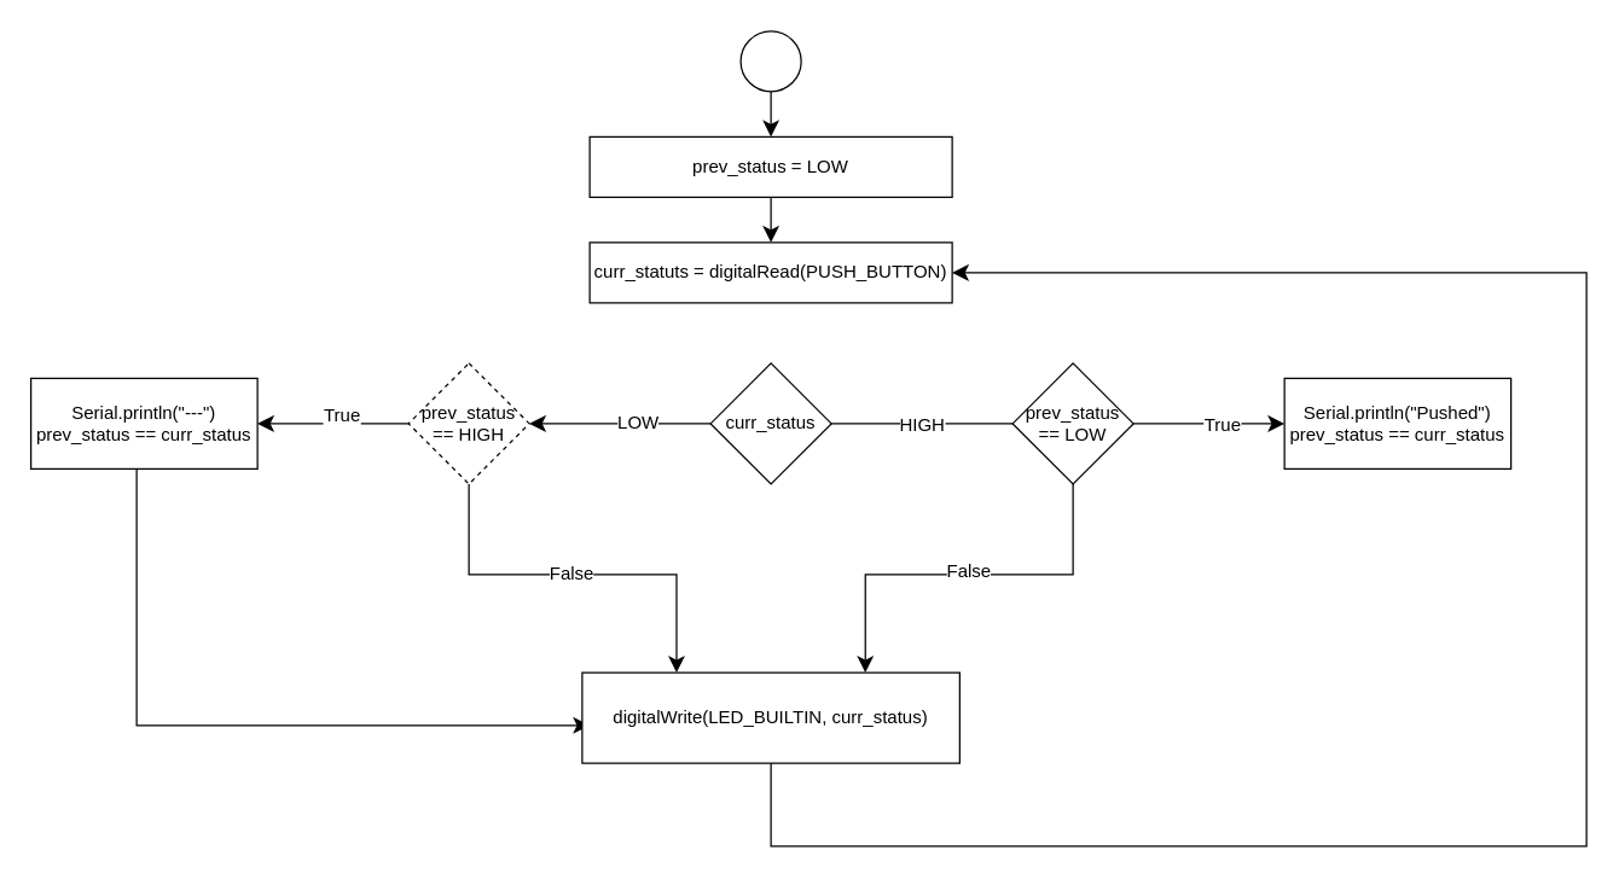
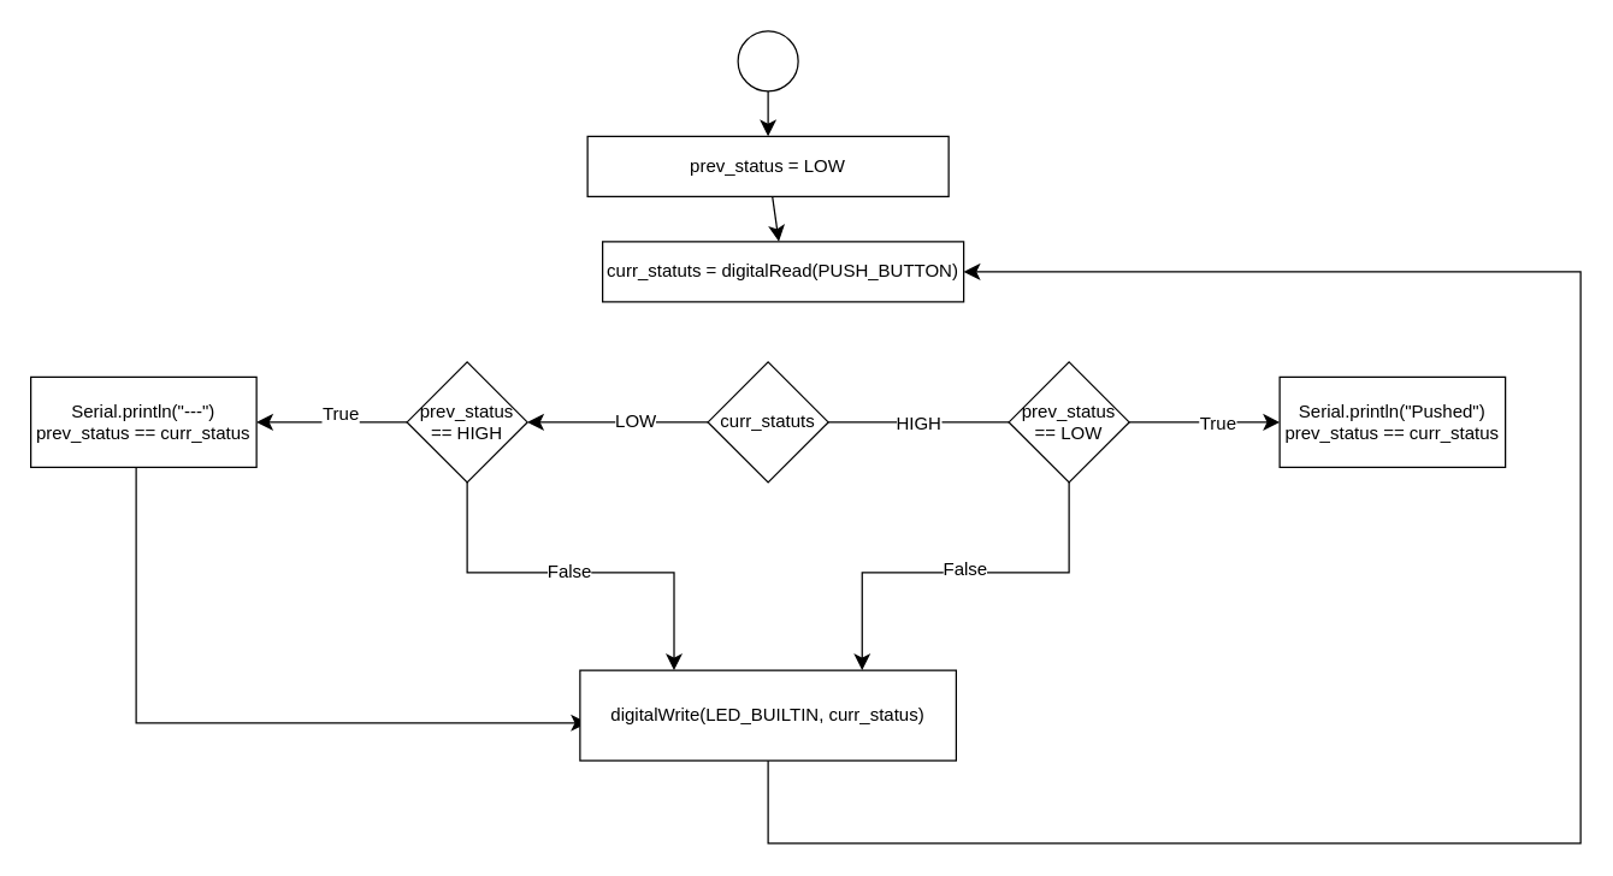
  <mxCell id="0" />
  <mxCell id="1" parent="0" />
  <mxCell id="2" value="" style="edgeStyle=none;curved=1;rounded=0;orthogonalLoop=1;jettySize=auto;html=1;fontSize=12;startSize=8;endSize=8;" edge="1" parent="1" source="3" target="5"><mxGeometry relative="1" as="geometry" /></mxCell>
  <mxCell id="3" value="" style="ellipse;whiteSpace=wrap;html=1;aspect=fixed;" vertex="1" parent="1"><mxGeometry x="490" y="20" width="40" height="40" as="geometry" /></mxCell>
  <mxCell id="4" value="" style="edgeStyle=none;curved=1;rounded=0;orthogonalLoop=1;jettySize=auto;html=1;fontSize=12;startSize=8;endSize=8;" edge="1" parent="1" source="5" target="6"><mxGeometry relative="1" as="geometry" /></mxCell>
  <mxCell id="5" value="prev_status = LOW" style="whiteSpace=wrap;html=1;" vertex="1" parent="1"><mxGeometry x="390" y="90" width="240" height="40" as="geometry" /></mxCell>
- <mxCell id="6" value="curr_statuts = digitalRead(PUSH_BUTTON)" style="whiteSpace=wrap;html=1;" vertex="1" parent="1"><mxGeometry x="390" y="160" width="240" height="40" as="geometry" /></mxCell>
+ <mxCell id="6" value="curr_statuts = digitalRead(PUSH_BUTTON)" style="whiteSpace=wrap;html=1;" vertex="1" parent="1"><mxGeometry x="400" y="160" width="240" height="40" as="geometry" /></mxCell>
  <mxCell id="7" value="" style="edgeStyle=none;curved=1;rounded=0;orthogonalLoop=1;jettySize=auto;html=1;fontSize=12;startSize=8;endSize=8;" edge="1" parent="1" source="11" target="16"><mxGeometry relative="1" as="geometry" /></mxCell>
  <mxCell id="8" value="LOW" style="edgeLabel;html=1;align=center;verticalAlign=middle;resizable=0;points=[];fontSize=12;" vertex="1" connectable="0" parent="7"><mxGeometry x="-0.183" y="-1" relative="1" as="geometry"><mxPoint as="offset" /></mxGeometry></mxCell>
  <mxCell id="9" value="" style="edgeStyle=none;curved=1;rounded=0;orthogonalLoop=1;jettySize=auto;html=1;fontSize=12;startSize=8;endSize=8;endArrow=none;" edge="1" parent="1" source="11" target="22"><mxGeometry relative="1" as="geometry" /></mxCell>
  <mxCell id="10" value="HIGH" style="edgeLabel;html=1;align=center;verticalAlign=middle;resizable=0;points=[];fontSize=12;" vertex="1" connectable="0" parent="9"><mxGeometry x="-0.017" relative="1" as="geometry"><mxPoint as="offset" /></mxGeometry></mxCell>
- <mxCell id="11" value="curr_status" style="rhombus;whiteSpace=wrap;html=1;" vertex="1" parent="1"><mxGeometry x="470" y="240" width="80" height="80" as="geometry" /></mxCell>
+ <mxCell id="11" value="curr_statuts" style="rhombus;whiteSpace=wrap;html=1;" vertex="1" parent="1"><mxGeometry x="470" y="240" width="80" height="80" as="geometry" /></mxCell>
  <mxCell id="12" value="" style="edgeStyle=none;curved=1;rounded=0;orthogonalLoop=1;jettySize=auto;html=1;fontSize=12;startSize=8;endSize=8;" edge="1" parent="1" source="16" target="18"><mxGeometry relative="1" as="geometry" /></mxCell>
  <mxCell id="13" value="True" style="edgeLabel;html=1;align=center;verticalAlign=middle;resizable=0;points=[];fontSize=12;" vertex="1" connectable="0" parent="12"><mxGeometry x="-0.1" y="-6" relative="1" as="geometry"><mxPoint as="offset" /></mxGeometry></mxCell>
  <mxCell id="14" value="" style="edgeStyle=orthogonalEdgeStyle;rounded=0;orthogonalLoop=1;jettySize=auto;html=1;fontSize=12;startSize=8;endSize=8;entryX=0.25;entryY=0;entryDx=0;entryDy=0;" edge="1" parent="1" source="16" target="19"><mxGeometry relative="1" as="geometry"><Array as="points"><mxPoint x="310" y="380" /><mxPoint x="448" y="380" /><mxPoint x="448" y="445" /></Array></mxGeometry></mxCell>
  <mxCell id="15" value="False" style="edgeLabel;html=1;align=center;verticalAlign=middle;resizable=0;points=[];fontSize=12;" vertex="1" connectable="0" parent="14"><mxGeometry x="-0.03" y="1" relative="1" as="geometry"><mxPoint as="offset" /></mxGeometry></mxCell>
- <mxCell id="16" value="prev_status == HIGH" style="rhombus;whiteSpace=wrap;html=1;dashed=1;" vertex="1" parent="1"><mxGeometry x="270" y="240" width="80" height="80" as="geometry" /></mxCell>
+ <mxCell id="16" value="prev_status == HIGH" style="rhombus;whiteSpace=wrap;html=1;" vertex="1" parent="1"><mxGeometry x="270" y="240" width="80" height="80" as="geometry" /></mxCell>
  <mxCell id="17" value="" style="edgeStyle=orthogonalEdgeStyle;rounded=0;orthogonalLoop=1;jettySize=auto;html=1;fontSize=12;startSize=8;endSize=8;entryX=0.02;entryY=0.583;entryDx=0;entryDy=0;entryPerimeter=0;" edge="1" parent="1" source="18" target="19"><mxGeometry relative="1" as="geometry"><mxPoint x="95" y="430" as="targetPoint" /><Array as="points"><mxPoint x="90" y="480" /></Array></mxGeometry></mxCell>
  <mxCell id="18" value="Serial.println(&quot;---&quot;)&lt;div&gt;prev_status == curr_status&lt;/div&gt;" style="whiteSpace=wrap;html=1;" vertex="1" parent="1"><mxGeometry x="20" y="250" width="150" height="60" as="geometry" /></mxCell>
  <mxCell id="19" value="digitalWrite(LED_BUILTIN, curr_status)" style="whiteSpace=wrap;html=1;" vertex="1" parent="1"><mxGeometry x="385" y="445" width="250" height="60" as="geometry" /></mxCell>
  <mxCell id="20" value="" style="edgeStyle=none;curved=1;rounded=0;orthogonalLoop=1;jettySize=auto;html=1;fontSize=12;startSize=8;endSize=8;" edge="1" parent="1" source="22" target="26"><mxGeometry relative="1" as="geometry" /></mxCell>
  <mxCell id="21" value="True" style="edgeLabel;html=1;align=center;verticalAlign=middle;resizable=0;points=[];fontSize=12;" vertex="1" connectable="0" parent="20"><mxGeometry x="0.16" y="-3" relative="1" as="geometry"><mxPoint y="-3" as="offset" /></mxGeometry></mxCell>
  <mxCell id="22" value="prev_status == LOW" style="rhombus;whiteSpace=wrap;html=1;" vertex="1" parent="1"><mxGeometry x="670" y="240" width="80" height="80" as="geometry" /></mxCell>
  <mxCell id="23" value="" style="edgeStyle=elbowEdgeStyle;elbow=vertical;endArrow=classic;html=1;curved=0;rounded=0;endSize=8;startSize=8;fontSize=12;entryX=0.75;entryY=0;entryDx=0;entryDy=0;exitX=0.5;exitY=1;exitDx=0;exitDy=0;" edge="1" parent="1" source="22" target="19"><mxGeometry width="50" height="50" relative="1" as="geometry"><mxPoint x="430" y="260" as="sourcePoint" /><mxPoint x="480" y="210" as="targetPoint" /><Array as="points"><mxPoint x="640" y="380" /></Array></mxGeometry></mxCell>
  <mxCell id="24" value="False" style="edgeLabel;html=1;align=center;verticalAlign=middle;resizable=0;points=[];fontSize=12;" vertex="1" connectable="0" parent="23"><mxGeometry x="0.058" y="-3" relative="1" as="geometry"><mxPoint x="9" as="offset" /></mxGeometry></mxCell>
  <mxCell id="25" value="" style="edgeStyle=orthogonalEdgeStyle;elbow=vertical;endArrow=classic;html=1;rounded=0;endSize=8;startSize=8;fontSize=12;entryX=1;entryY=0.5;entryDx=0;entryDy=0;" edge="1" parent="1" source="19" target="6"><mxGeometry width="50" height="50" relative="1" as="geometry"><mxPoint x="510" y="560" as="sourcePoint" /><mxPoint x="630" y="210" as="targetPoint" /><Array as="points"><mxPoint x="510" y="560" /><mxPoint x="1050" y="560" /><mxPoint x="1050" y="180" /></Array></mxGeometry></mxCell>
  <mxCell id="26" value="Serial.println(&quot;Pushed&quot;)&lt;div&gt;prev_status == curr_status&lt;/div&gt;" style="whiteSpace=wrap;html=1;" vertex="1" parent="1"><mxGeometry x="850" y="250" width="150" height="60" as="geometry" /></mxCell>
